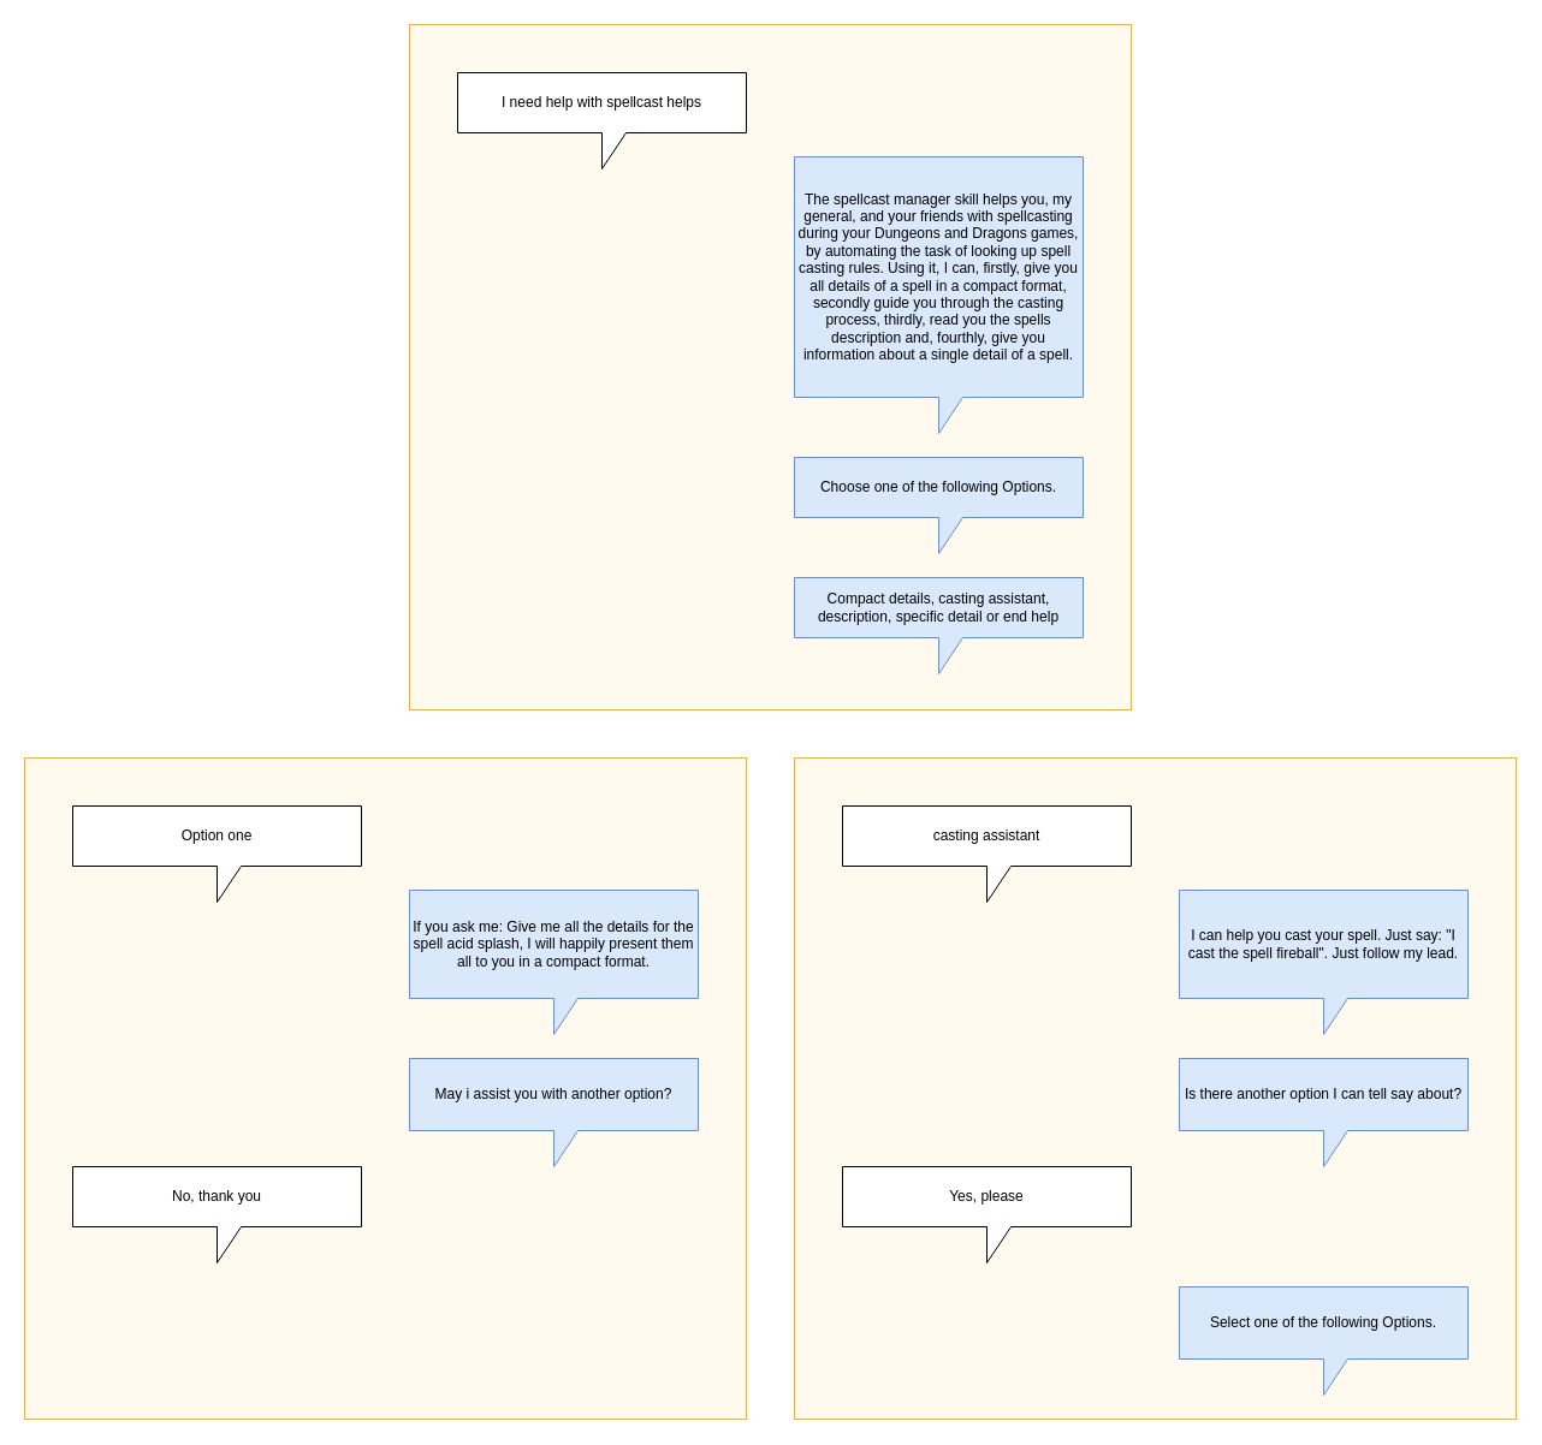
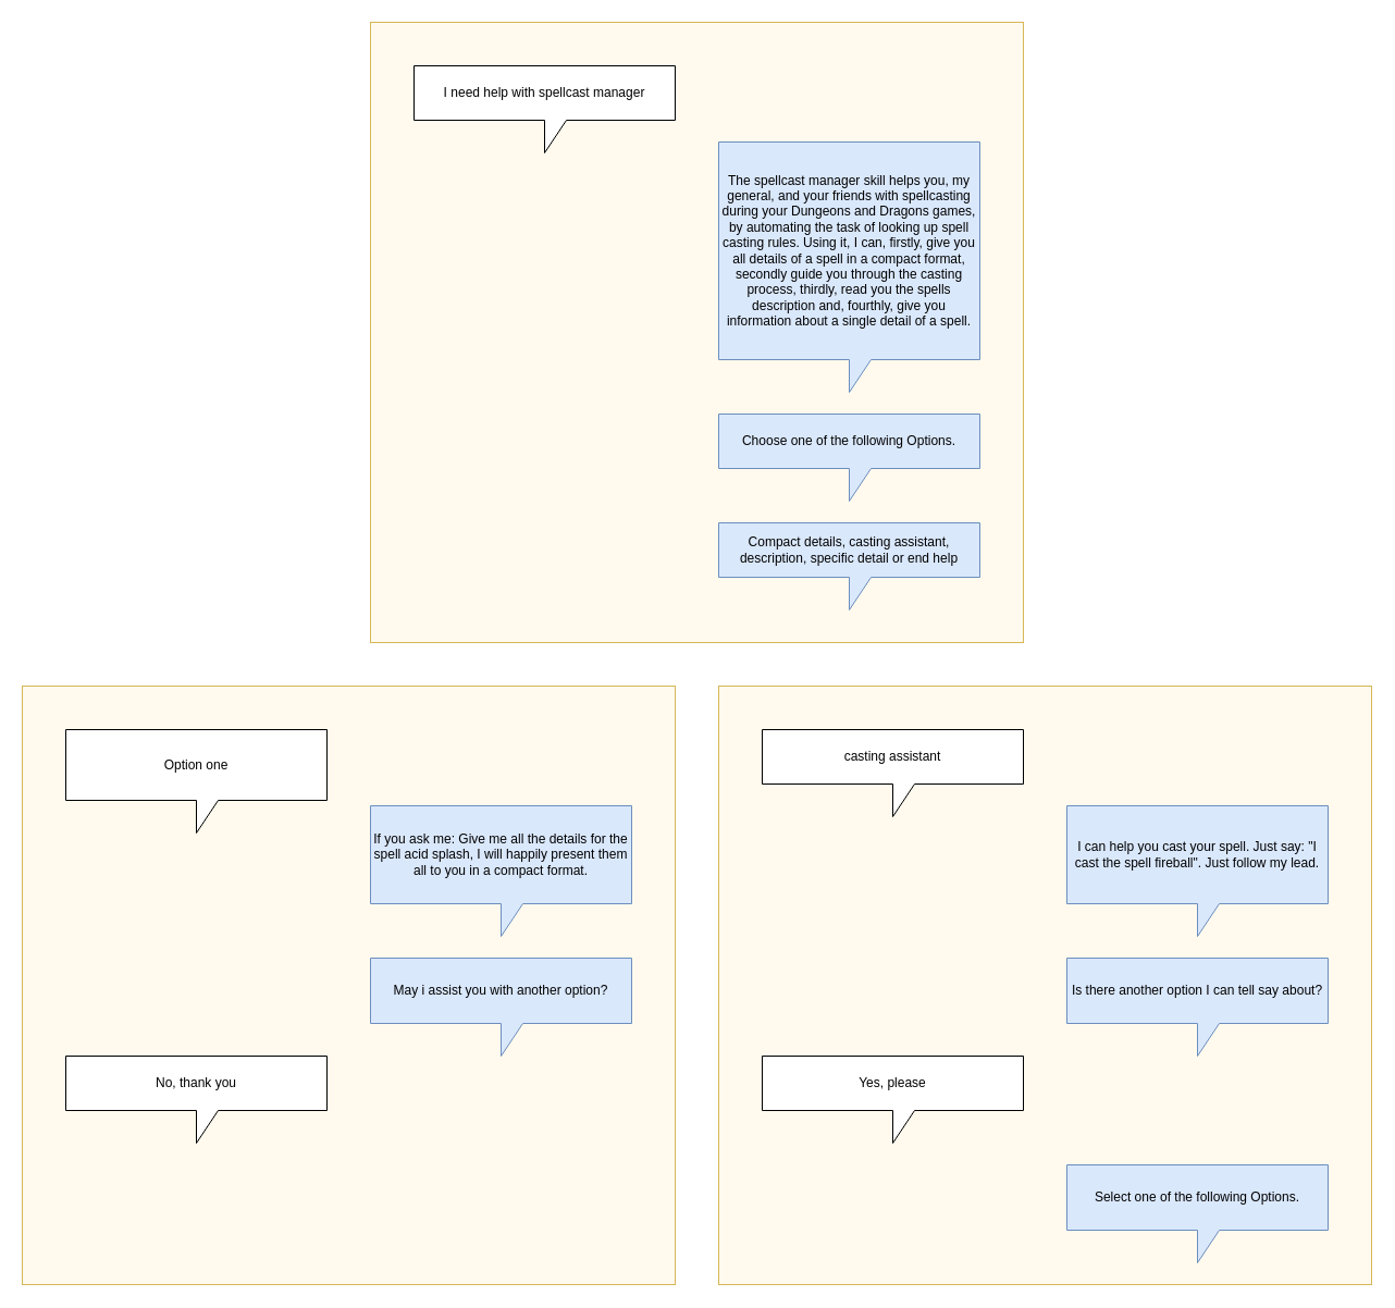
  <mxCell id="0" />
  <mxCell id="1" parent="0" />
  <mxCell id="2" value="" style="rounded=0;whiteSpace=wrap;html=1;strokeColor=#d6b656;fillColor=#FFFAED;" parent="1" vertex="1"><mxGeometry x="340" y="20" width="600" height="570" as="geometry" /></mxCell>
- <mxCell id="3" value="I need help with spellcast helps" style="shape=callout;whiteSpace=wrap;html=1;perimeter=calloutPerimeter;" parent="1" vertex="1"><mxGeometry x="380" y="60" width="240" height="80" as="geometry" /></mxCell>
+ <mxCell id="3" value="I need help with spellcast manager" style="shape=callout;whiteSpace=wrap;html=1;perimeter=calloutPerimeter;" parent="1" vertex="1"><mxGeometry x="380" y="60" width="240" height="80" as="geometry" /></mxCell>
  <mxCell id="4" value="&lt;span&gt;The spellcast manager skill helps you, my general, and your friends with spellcasting during your Dungeons and Dragons games, by automating the task of looking up spell casting rules. Using it, I can, firstly, give you all details of a spell in a compact format, secondly guide you through the casting process, thirdly, read you the spells description and, fourthly, give you information about a single detail of a spell.&lt;br&gt;&lt;/span&gt;" style="shape=callout;whiteSpace=wrap;html=1;perimeter=calloutPerimeter;fillColor=#dae8fc;strokeColor=#6c8ebf;size=30;position=0.5;" parent="1" vertex="1"><mxGeometry x="660" y="130" width="240" height="230" as="geometry" /></mxCell>
  <mxCell id="5" value="&lt;span&gt;&lt;div&gt;Choose one of the following Options.&lt;/div&gt;&lt;/span&gt;" style="shape=callout;whiteSpace=wrap;html=1;perimeter=calloutPerimeter;fillColor=#dae8fc;strokeColor=#6c8ebf;size=30;position=0.5;" parent="1" vertex="1"><mxGeometry x="660" y="380" width="240" height="80" as="geometry" /></mxCell>
  <mxCell id="6" value="&lt;span&gt;&lt;div&gt;Compact details, casting assistant, description, specific detail or end help&lt;/div&gt;&lt;/span&gt;" style="shape=callout;whiteSpace=wrap;html=1;perimeter=calloutPerimeter;fillColor=#dae8fc;strokeColor=#6c8ebf;size=30;position=0.5;" parent="1" vertex="1"><mxGeometry x="660" y="480" width="240" height="80" as="geometry" /></mxCell>
  <mxCell id="7" value="" style="rounded=0;whiteSpace=wrap;html=1;strokeColor=#d6b656;fillColor=#FFFAED;" parent="1" vertex="1"><mxGeometry x="20" y="630" width="600" height="550" as="geometry" /></mxCell>
- <mxCell id="8" value="Option one" style="shape=callout;whiteSpace=wrap;html=1;perimeter=calloutPerimeter;" parent="1" vertex="1"><mxGeometry x="60" y="670" width="240" height="80" as="geometry" /></mxCell>
+ <mxCell id="8" value="Option one" style="shape=callout;whiteSpace=wrap;html=1;perimeter=calloutPerimeter;" parent="1" vertex="1"><mxGeometry x="60" y="670" width="240" height="95" as="geometry" /></mxCell>
  <mxCell id="9" value="&lt;span&gt;If you ask me: Give me all the details for the spell acid splash, I will happily present them all to you in a compact format.&lt;br&gt;&lt;/span&gt;" style="shape=callout;whiteSpace=wrap;html=1;perimeter=calloutPerimeter;fillColor=#dae8fc;strokeColor=#6c8ebf;size=30;position=0.5;" parent="1" vertex="1"><mxGeometry x="340" y="740" width="240" height="120" as="geometry" /></mxCell>
  <mxCell id="10" value="" style="rounded=0;whiteSpace=wrap;html=1;strokeColor=#d6b656;fillColor=#FFFAED;" parent="1" vertex="1"><mxGeometry x="660" y="630" width="600" height="550" as="geometry" /></mxCell>
  <mxCell id="11" value="casting assistant" style="shape=callout;whiteSpace=wrap;html=1;perimeter=calloutPerimeter;" parent="1" vertex="1"><mxGeometry x="700" y="670" width="240" height="80" as="geometry" /></mxCell>
  <mxCell id="12" value="&lt;span&gt;I can help you cast your spell. Just say: &quot;I cast the spell fireball&quot;. Just follow my lead.&lt;br&gt;&lt;/span&gt;" style="shape=callout;whiteSpace=wrap;html=1;perimeter=calloutPerimeter;fillColor=#dae8fc;strokeColor=#6c8ebf;size=30;position=0.5;" parent="1" vertex="1"><mxGeometry x="980" y="740" width="240" height="120" as="geometry" /></mxCell>
  <mxCell id="13" value="&lt;span&gt;May i assist you with another option?&lt;br&gt;&lt;/span&gt;" style="shape=callout;whiteSpace=wrap;html=1;perimeter=calloutPerimeter;fillColor=#dae8fc;strokeColor=#6c8ebf;size=30;position=0.5;" parent="1" vertex="1"><mxGeometry x="340" y="880" width="240" height="90" as="geometry" /></mxCell>
  <mxCell id="14" value="No, thank you" style="shape=callout;whiteSpace=wrap;html=1;perimeter=calloutPerimeter;" parent="1" vertex="1"><mxGeometry x="60" y="970" width="240" height="80" as="geometry" /></mxCell>
  <mxCell id="15" value="&lt;span&gt;&lt;div&gt;Is there another option I can tell say about?&lt;/div&gt;&lt;/span&gt;" style="shape=callout;whiteSpace=wrap;html=1;perimeter=calloutPerimeter;fillColor=#dae8fc;strokeColor=#6c8ebf;size=30;position=0.5;" parent="1" vertex="1"><mxGeometry x="980" y="880" width="240" height="90" as="geometry" /></mxCell>
  <mxCell id="16" value="Yes, please" style="shape=callout;whiteSpace=wrap;html=1;perimeter=calloutPerimeter;" parent="1" vertex="1"><mxGeometry x="700" y="970" width="240" height="80" as="geometry" /></mxCell>
  <mxCell id="17" value="&lt;span&gt;Select one of the following Options.&lt;br&gt;&lt;/span&gt;" style="shape=callout;whiteSpace=wrap;html=1;perimeter=calloutPerimeter;fillColor=#dae8fc;strokeColor=#6c8ebf;size=30;position=0.5;" parent="1" vertex="1"><mxGeometry x="980" y="1070" width="240" height="90" as="geometry" /></mxCell>
